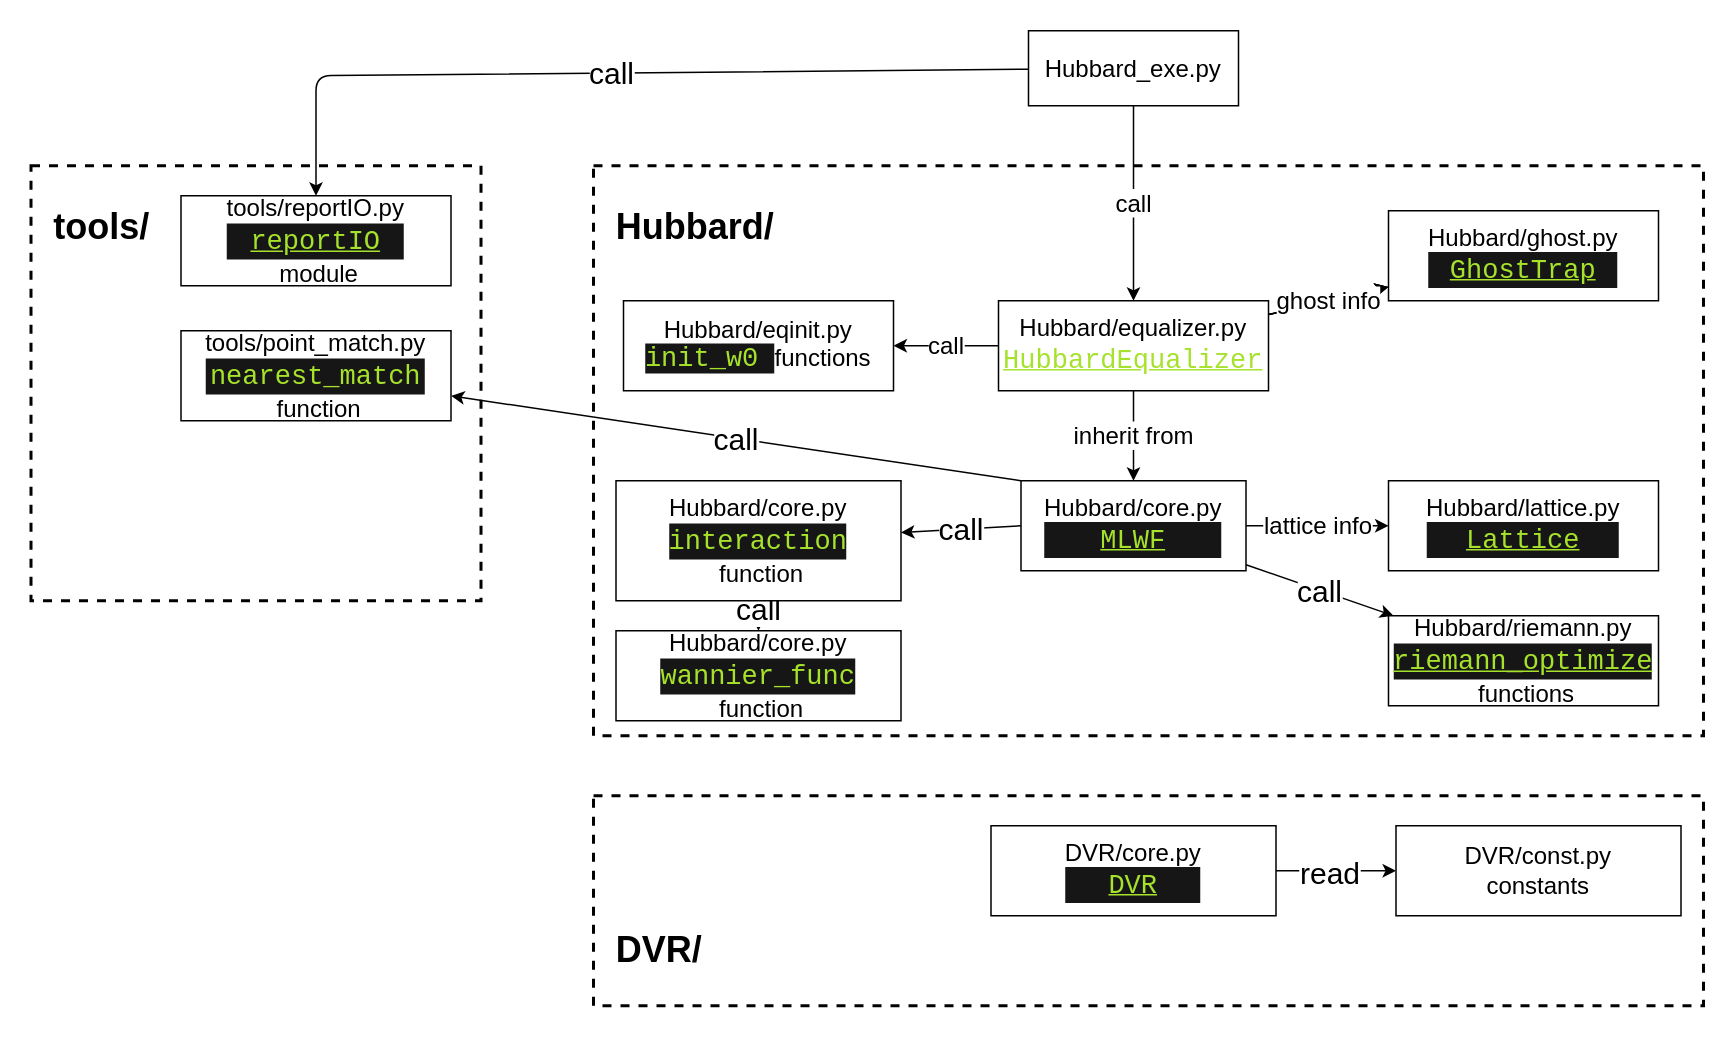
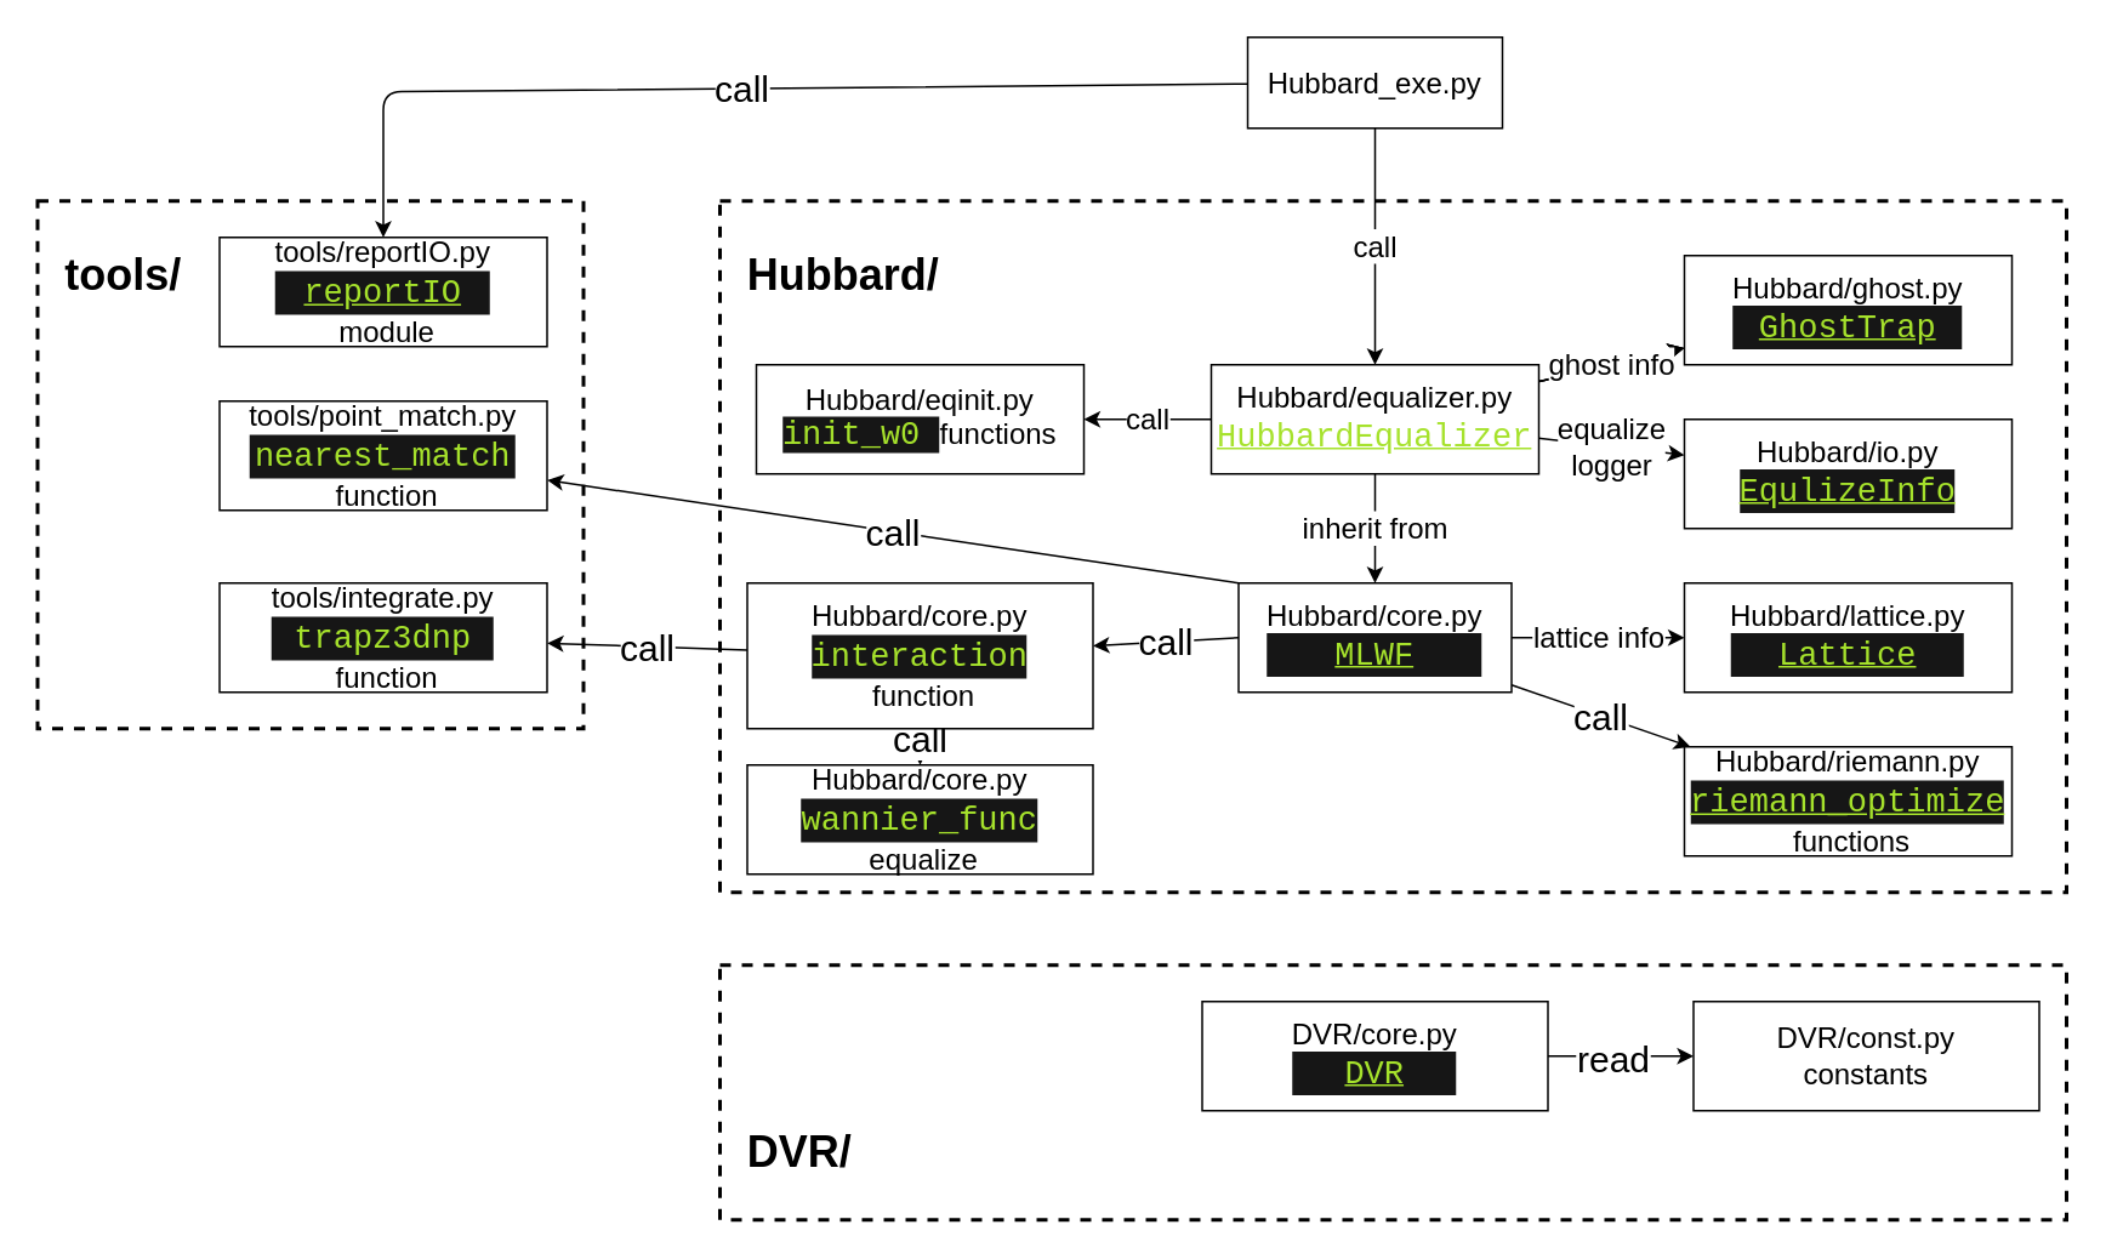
  <mxCell id="0" />
  <mxCell id="1" parent="0" />
  <mxCell id="2" value="&lt;p style=&quot;line-height: 0%;&quot;&gt;&lt;/p&gt;&lt;h2&gt;&amp;nbsp; tools/&lt;/h2&gt;&lt;p&gt;&lt;/p&gt;" style="rounded=0;whiteSpace=wrap;html=1;fontSize=16;strokeWidth=2;dashed=1;align=left;verticalAlign=top;" parent="1" vertex="1"><mxGeometry x="20" y="110" width="300" height="290" as="geometry" /></mxCell>
  <mxCell id="3" value="&lt;p style=&quot;line-height: 0%;&quot;&gt;&lt;/p&gt;&lt;h2&gt;&amp;nbsp; DVR/&lt;/h2&gt;&lt;p&gt;&lt;/p&gt;" style="rounded=0;whiteSpace=wrap;html=1;fontSize=16;strokeWidth=2;dashed=1;align=left;verticalAlign=bottom;" parent="1" vertex="1"><mxGeometry x="395" y="530" width="740" height="140" as="geometry" /></mxCell>
  <mxCell id="4" value="&lt;p style=&quot;line-height: 0%;&quot;&gt;&lt;/p&gt;&lt;h2&gt;&amp;nbsp; Hubbard/&lt;/h2&gt;&lt;p&gt;&lt;/p&gt;" style="rounded=0;whiteSpace=wrap;html=1;fontSize=16;strokeWidth=2;dashed=1;align=left;verticalAlign=top;" parent="1" vertex="1"><mxGeometry x="395" y="110" width="740" height="380" as="geometry" /></mxCell>
  <mxCell id="5" value="call" style="edgeStyle=none;html=1;fontSize=16;entryX=0.5;entryY=0;entryDx=0;entryDy=0;" parent="1" source="7" target="14" edge="1"><mxGeometry relative="1" as="geometry"><mxPoint x="755" y="220" as="targetPoint" /></mxGeometry></mxCell>
  <mxCell id="6" value="call" style="edgeStyle=none;html=1;entryX=0.5;entryY=0;entryDx=0;entryDy=0;fontSize=20;" parent="1" source="7" target="34" edge="1"><mxGeometry relative="1" as="geometry"><Array as="points"><mxPoint x="210" y="50" /></Array></mxGeometry></mxCell>
  <mxCell id="7" value="&lt;font style=&quot;font-size: 16px;&quot;&gt;Hubbard_exe.py&lt;/font&gt;" style="rounded=0;whiteSpace=wrap;html=1;" parent="1" vertex="1"><mxGeometry x="685" y="20" width="140" height="50" as="geometry" /></mxCell>
  <mxCell id="8" value="inherit from" style="edgeStyle=none;html=1;fontSize=16;" parent="1" source="14" target="22" edge="1"><mxGeometry relative="1" as="geometry"><mxPoint x="755" y="390" as="targetPoint" /></mxGeometry></mxCell>
  <mxCell id="9" value="" style="edgeStyle=none;html=1;fontSize=16;" parent="1" source="14" target="23" edge="1"><mxGeometry relative="1" as="geometry" /></mxCell>
  <mxCell id="10" value="" style="edgeStyle=none;html=1;fontSize=16;" parent="1" source="14" target="23" edge="1"><mxGeometry relative="1" as="geometry" /></mxCell>
  <mxCell id="11" value="ghost info" style="edgeStyle=none;html=1;fontSize=16;" parent="1" source="14" target="23" edge="1"><mxGeometry relative="1" as="geometry" /></mxCell>
+ <mxCell id="12" value="equalize&lt;br&gt;logger" style="edgeStyle=none;html=1;fontSize=16;" parent="1" source="14" target="25" edge="1"><mxGeometry relative="1" as="geometry" /></mxCell>
  <mxCell id="13" value="call" style="edgeStyle=none;html=1;fontSize=16;" parent="1" source="14" target="26" edge="1"><mxGeometry relative="1" as="geometry" /></mxCell>
  <mxCell id="14" value="&lt;font style=&quot;font-size: 16px;&quot;&gt;Hubbard/equalizer.py&lt;br&gt;&lt;div style=&quot;color: rgb(247, 241, 255); font-family: Consolas, &amp;quot;Courier New&amp;quot;, monospace; font-size: 18px; line-height: 24px;&quot;&gt;&lt;span style=&quot;color: rgb(166, 226, 44); text-decoration-line: underline;&quot;&gt;HubbardEqualizer&lt;/span&gt;&lt;/div&gt;&lt;/font&gt;" style="rounded=0;whiteSpace=wrap;html=1;" parent="1" vertex="1"><mxGeometry x="665" y="200" width="180" height="60" as="geometry" /></mxCell>
  <mxCell id="15" value="" style="edgeStyle=none;html=1;fontSize=20;" parent="1" source="17" target="27" edge="1"><mxGeometry relative="1" as="geometry" /></mxCell>
  <mxCell id="16" value="read" style="edgeLabel;html=1;align=center;verticalAlign=middle;resizable=0;points=[];fontSize=20;" parent="15" vertex="1" connectable="0"><mxGeometry x="-0.288" relative="1" as="geometry"><mxPoint x="7" as="offset" /></mxGeometry></mxCell>
  <mxCell id="17" value="&lt;span style=&quot;font-size: 16px;&quot;&gt;DVR/core.py&lt;/span&gt;&lt;br style=&quot;font-size: 16px;&quot;&gt;&lt;div style=&quot;color: rgb(247, 241, 255); background-color: rgb(22, 22, 22); font-family: Consolas, &amp;quot;Courier New&amp;quot;, monospace; font-size: 18px; line-height: 24px;&quot;&gt;&lt;span style=&quot;color: rgb(166, 226, 44); text-decoration-line: underline;&quot;&gt;DVR&lt;/span&gt;&lt;/div&gt;" style="whiteSpace=wrap;html=1;rounded=0;" parent="1" vertex="1"><mxGeometry x="660" y="550" width="190" height="60" as="geometry" /></mxCell>
  <mxCell id="18" value="lattice info" style="edgeStyle=none;html=1;exitX=1;exitY=0.5;exitDx=0;exitDy=0;entryX=0;entryY=0.5;entryDx=0;entryDy=0;fontSize=16;" parent="1" source="22" target="24" edge="1"><mxGeometry relative="1" as="geometry" /></mxCell>
  <mxCell id="19" value="call" style="edgeStyle=none;html=1;fontSize=20;" parent="1" source="22" target="28" edge="1"><mxGeometry relative="1" as="geometry" /></mxCell>
  <mxCell id="20" value="call" style="edgeStyle=none;html=1;exitX=0;exitY=0.5;exitDx=0;exitDy=0;fontSize=20;" parent="1" source="22" target="32" edge="1"><mxGeometry relative="1" as="geometry" /></mxCell>
  <mxCell id="21" value="call" style="edgeStyle=none;html=1;exitX=0;exitY=0;exitDx=0;exitDy=0;fontSize=20;" parent="1" source="22" target="35" edge="1"><mxGeometry relative="1" as="geometry" /></mxCell>
  <mxCell id="22" value="Hubbard/core.py&lt;br&gt;&lt;div style=&quot;color: rgb(247, 241, 255); background-color: rgb(22, 22, 22); font-family: Consolas, &amp;quot;Courier New&amp;quot;, monospace; font-size: 18px; line-height: 24px;&quot;&gt;&lt;span style=&quot;color: rgb(166, 226, 44); text-decoration-line: underline;&quot;&gt;MLWF&lt;/span&gt;&lt;/div&gt;" style="rounded=0;whiteSpace=wrap;html=1;fontSize=16;" parent="1" vertex="1"><mxGeometry x="680" y="320" width="150" height="60" as="geometry" /></mxCell>
  <mxCell id="23" value="&lt;font style=&quot;font-size: 16px;&quot;&gt;Hubbard/ghost.py&lt;br&gt;&lt;div style=&quot;color: rgb(247, 241, 255); background-color: rgb(22, 22, 22); font-family: Consolas, &amp;quot;Courier New&amp;quot;, monospace; font-size: 18px; line-height: 24px;&quot;&gt;&lt;div style=&quot;line-height: 24px;&quot;&gt;&lt;span style=&quot;color: rgb(166, 226, 44); text-decoration-line: underline;&quot;&gt;GhostTrap&lt;/span&gt;&lt;/div&gt;&lt;/div&gt;&lt;/font&gt;" style="rounded=0;whiteSpace=wrap;html=1;" parent="1" vertex="1"><mxGeometry x="925" y="140" width="180" height="60" as="geometry" /></mxCell>
  <mxCell id="24" value="&lt;font style=&quot;font-size: 16px;&quot;&gt;Hubbard/lattice.py&lt;br&gt;&lt;div style=&quot;color: rgb(247, 241, 255); background-color: rgb(22, 22, 22); font-family: Consolas, &amp;quot;Courier New&amp;quot;, monospace; font-size: 18px; line-height: 24px;&quot;&gt;&lt;span style=&quot;color: rgb(166, 226, 44); text-decoration-line: underline;&quot;&gt;Lattice&lt;/span&gt;&lt;/div&gt;&lt;/font&gt;" style="rounded=0;whiteSpace=wrap;html=1;" parent="1" vertex="1"><mxGeometry x="925" y="320" width="180" height="60" as="geometry" /></mxCell>
+ <mxCell id="25" value="&lt;font style=&quot;font-size: 16px;&quot;&gt;Hubbard/io.py&lt;br&gt;&lt;div style=&quot;color: rgb(247, 241, 255); background-color: rgb(22, 22, 22); font-family: Consolas, &amp;quot;Courier New&amp;quot;, monospace; font-size: 18px; line-height: 24px;&quot;&gt;&lt;div style=&quot;line-height: 24px;&quot;&gt;&lt;span style=&quot;color: rgb(166, 226, 44); text-decoration-line: underline;&quot;&gt;EqulizeInfo&lt;/span&gt;&lt;/div&gt;&lt;/div&gt;&lt;/font&gt;" style="rounded=0;whiteSpace=wrap;html=1;" parent="1" vertex="1"><mxGeometry x="925" y="230" width="180" height="60" as="geometry" /></mxCell>
  <mxCell id="26" value="&lt;font style=&quot;font-size: 16px;&quot;&gt;Hubbard/eqinit.py&lt;br&gt;&lt;span style=&quot;color: rgb(166, 226, 44); background-color: rgb(22, 22, 22); font-family: Consolas, &amp;quot;Courier New&amp;quot;, monospace; font-size: 18px;&quot;&gt;init_w0&amp;nbsp;&lt;/span&gt;functions&lt;br&gt;&lt;/font&gt;" style="rounded=0;whiteSpace=wrap;html=1;" parent="1" vertex="1"><mxGeometry x="415" y="200" width="180" height="60" as="geometry" /></mxCell>
  <mxCell id="27" value="&lt;span style=&quot;font-size: 16px;&quot;&gt;DVR/const.py&lt;br&gt;constants&lt;br&gt;&lt;/span&gt;" style="whiteSpace=wrap;html=1;rounded=0;" parent="1" vertex="1"><mxGeometry x="930" y="550" width="190" height="60" as="geometry" /></mxCell>
  <mxCell id="28" value="Hubbard/riemann.py&lt;br&gt;&lt;div style=&quot;color: rgb(247, 241, 255); background-color: rgb(22, 22, 22); font-family: Consolas, &amp;quot;Courier New&amp;quot;, monospace; font-size: 18px; line-height: 24px;&quot;&gt;&lt;span style=&quot;color: rgb(166, 226, 44); text-decoration-line: underline;&quot;&gt;riemann_optimize&lt;/span&gt;&lt;/div&gt;&amp;nbsp;functions" style="rounded=0;whiteSpace=wrap;html=1;fontSize=16;" parent="1" vertex="1"><mxGeometry x="925" y="410" width="180" height="60" as="geometry" /></mxCell>
- <mxCell id="29" value="&lt;span style=&quot;font-size: 16px;&quot;&gt;Hubbard/core.py&lt;/span&gt;&lt;br style=&quot;font-size: 16px;&quot;&gt;&lt;div style=&quot;color: rgb(247, 241, 255); background-color: rgb(22, 22, 22); font-family: Consolas, &amp;quot;Courier New&amp;quot;, monospace; font-size: 18px; line-height: 24px;&quot;&gt;&lt;div style=&quot;line-height: 24px;&quot;&gt;&lt;span style=&quot;color: #a6e22c;&quot;&gt;wannier_func&lt;/span&gt;&lt;/div&gt;&lt;/div&gt;&lt;span style=&quot;font-size: 16px;&quot;&gt;&amp;nbsp;function&lt;/span&gt;" style="whiteSpace=wrap;html=1;rounded=0;" parent="1" vertex="1"><mxGeometry x="410" y="420" width="190" height="60" as="geometry" /></mxCell>
+ <mxCell id="29" value="&lt;span style=&quot;font-size: 16px;&quot;&gt;Hubbard/core.py&lt;/span&gt;&lt;br style=&quot;font-size: 16px;&quot;&gt;&lt;div style=&quot;color: rgb(247, 241, 255); background-color: rgb(22, 22, 22); font-family: Consolas, &amp;quot;Courier New&amp;quot;, monospace; font-size: 18px; line-height: 24px;&quot;&gt;&lt;div style=&quot;line-height: 24px;&quot;&gt;&lt;span style=&quot;color: #a6e22c;&quot;&gt;wannier_func&lt;/span&gt;&lt;/div&gt;&lt;/div&gt;&lt;span style=&quot;font-size: 16px;&quot;&gt;&amp;nbsp;equalize&lt;/span&gt;" style="whiteSpace=wrap;html=1;rounded=0;" parent="1" vertex="1"><mxGeometry x="410" y="420" width="190" height="60" as="geometry" /></mxCell>
  <mxCell id="30" value="call" style="edgeStyle=none;html=1;fontSize=20;" parent="1" source="32" target="29" edge="1"><mxGeometry x="-0.46" relative="1" as="geometry"><mxPoint as="offset" /></mxGeometry></mxCell>
+ <mxCell id="31" value="call" style="edgeStyle=none;html=1;fontSize=20;" parent="1" source="32" target="33" edge="1"><mxGeometry relative="1" as="geometry" /></mxCell>
  <mxCell id="32" value="&lt;span style=&quot;font-size: 16px;&quot;&gt;Hubbard/core.py&lt;/span&gt;&lt;br style=&quot;font-size: 16px;&quot;&gt;&lt;div style=&quot;color: rgb(247, 241, 255); background-color: rgb(22, 22, 22); font-family: Consolas, &amp;quot;Courier New&amp;quot;, monospace; font-size: 18px; line-height: 24px;&quot;&gt;&lt;div style=&quot;line-height: 24px;&quot;&gt;&lt;span style=&quot;color: #a6e22c;&quot;&gt;interaction&lt;/span&gt;&lt;/div&gt;&lt;/div&gt;&lt;span style=&quot;font-size: 16px;&quot;&gt;&amp;nbsp;function&lt;/span&gt;" style="whiteSpace=wrap;html=1;rounded=0;" parent="1" vertex="1"><mxGeometry x="410" y="320" width="190" height="80" as="geometry" /></mxCell>
+ <mxCell id="33" value="&lt;span style=&quot;font-size: 16px;&quot;&gt;tools/integrate.py&lt;/span&gt;&lt;br style=&quot;font-size: 16px;&quot;&gt;&lt;div style=&quot;color: rgb(247, 241, 255); background-color: rgb(22, 22, 22); font-family: Consolas, &amp;quot;Courier New&amp;quot;, monospace; font-size: 18px; line-height: 24px;&quot;&gt;&lt;div style=&quot;line-height: 24px;&quot;&gt;&lt;div style=&quot;line-height: 24px;&quot;&gt;&lt;span style=&quot;color: #a6e22c;&quot;&gt;trapz3dnp&lt;/span&gt;&lt;/div&gt;&lt;/div&gt;&lt;/div&gt;&lt;span style=&quot;font-size: 16px;&quot;&gt;&amp;nbsp;function&lt;/span&gt;" style="whiteSpace=wrap;html=1;rounded=0;" parent="1" vertex="1"><mxGeometry x="120" y="320" width="180" height="60" as="geometry" /></mxCell>
  <mxCell id="34" value="&lt;span style=&quot;font-size: 16px;&quot;&gt;tools/reportIO.py&lt;/span&gt;&lt;br style=&quot;font-size: 16px;&quot;&gt;&lt;div style=&quot;color: rgb(247, 241, 255); background-color: rgb(22, 22, 22); font-family: Consolas, &amp;quot;Courier New&amp;quot;, monospace; font-size: 18px; line-height: 24px;&quot;&gt;&lt;div style=&quot;line-height: 24px;&quot;&gt;&lt;div style=&quot;line-height: 24px;&quot;&gt;&lt;span style=&quot;color: #a6e22c;&quot;&gt;&lt;u&gt;reportIO&lt;/u&gt;&lt;/span&gt;&lt;/div&gt;&lt;/div&gt;&lt;/div&gt;&lt;span style=&quot;font-size: 16px;&quot;&gt;&amp;nbsp;module&lt;/span&gt;" style="whiteSpace=wrap;html=1;rounded=0;" parent="1" vertex="1"><mxGeometry x="120" y="130" width="180" height="60" as="geometry" /></mxCell>
  <mxCell id="35" value="&lt;span style=&quot;font-size: 16px;&quot;&gt;tools/point_match.py&lt;/span&gt;&lt;br style=&quot;font-size: 16px;&quot;&gt;&lt;div style=&quot;color: rgb(247, 241, 255); background-color: rgb(22, 22, 22); font-family: Consolas, &amp;quot;Courier New&amp;quot;, monospace; font-size: 18px; line-height: 24px;&quot;&gt;&lt;div style=&quot;line-height: 24px;&quot;&gt;&lt;div style=&quot;line-height: 24px;&quot;&gt;&lt;div style=&quot;line-height: 24px;&quot;&gt;&lt;span style=&quot;color: #a6e22c;&quot;&gt;nearest_match&lt;/span&gt;&lt;/div&gt;&lt;/div&gt;&lt;/div&gt;&lt;/div&gt;&lt;span style=&quot;font-size: 16px;&quot;&gt;&amp;nbsp;function&lt;/span&gt;" style="whiteSpace=wrap;html=1;rounded=0;" parent="1" vertex="1"><mxGeometry x="120" y="220" width="180" height="60" as="geometry" /></mxCell>
